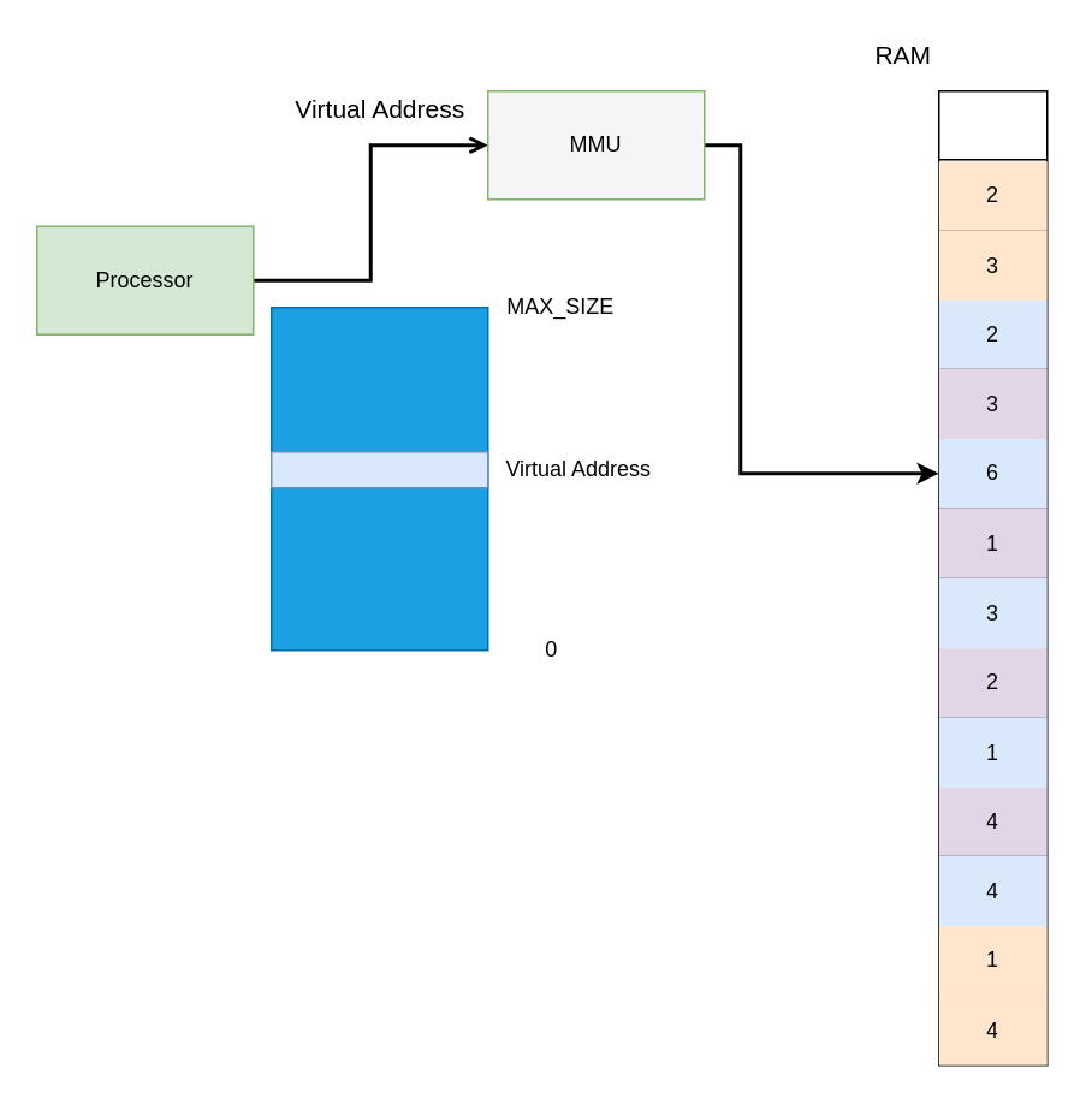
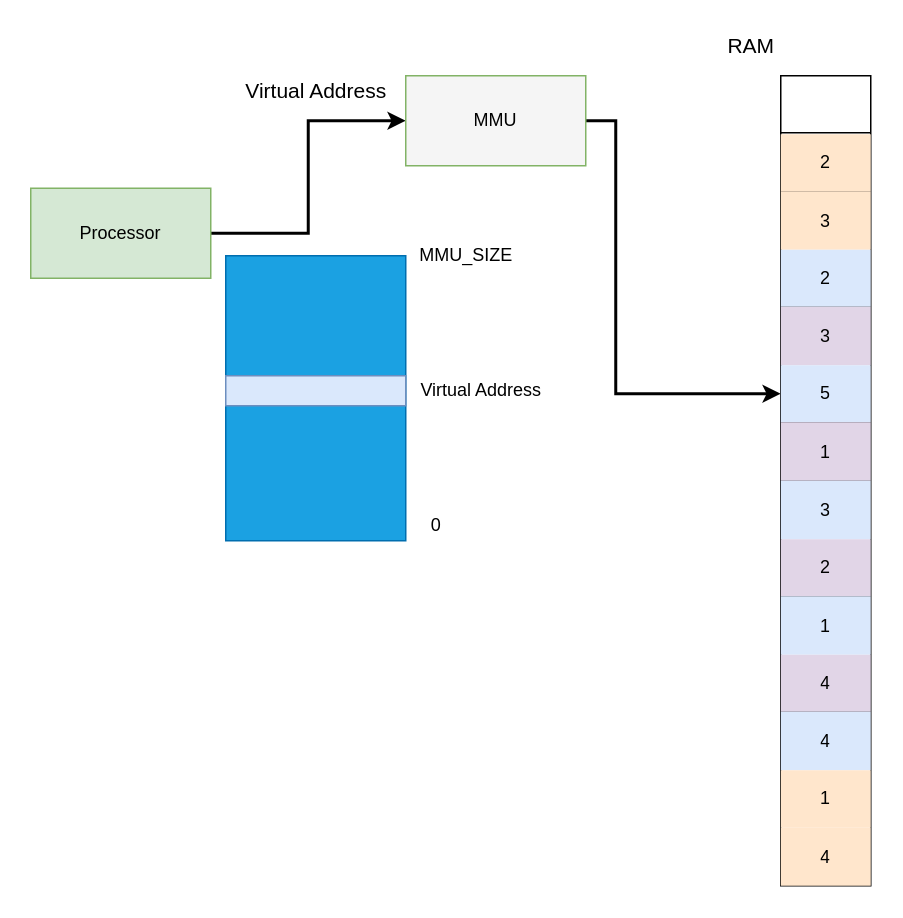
  <mxCell id="0" />
  <mxCell id="1" parent="0" />
- <mxCell id="2" style="edgeStyle=orthogonalEdgeStyle;rounded=0;orthogonalLoop=1;jettySize=auto;html=1;entryX=0;entryY=0.5;entryDx=0;entryDy=0;strokeWidth=2;endArrow=open;" edge="1" parent="1" source="3" target="7"><mxGeometry relative="1" as="geometry" /></mxCell>
+ <mxCell id="2" style="edgeStyle=orthogonalEdgeStyle;rounded=0;orthogonalLoop=1;jettySize=auto;html=1;entryX=0;entryY=0.5;entryDx=0;entryDy=0;strokeWidth=2;" edge="1" parent="1" source="3" target="7"><mxGeometry relative="1" as="geometry" /></mxCell>
  <mxCell id="3" value="Processor" style="rounded=0;whiteSpace=wrap;html=1;fillColor=#d5e8d4;strokeColor=#82b366;" vertex="1" parent="1"><mxGeometry x="20" y="125" width="120" height="60" as="geometry" /></mxCell>
  <mxCell id="4" value="" style="rounded=0;whiteSpace=wrap;html=1;fillColor=#1ba1e2;strokeColor=#006EAF;fontColor=#ffffff;" vertex="1" parent="1"><mxGeometry x="150" y="170" width="120" height="190" as="geometry" /></mxCell>
  <mxCell id="5" value="" style="rounded=0;whiteSpace=wrap;html=1;fillColor=#dae8fc;strokeColor=#6c8ebf;" vertex="1" parent="1"><mxGeometry x="150" y="250" width="120" height="20" as="geometry" /></mxCell>
  <mxCell id="6" style="edgeStyle=orthogonalEdgeStyle;rounded=0;orthogonalLoop=1;jettySize=auto;html=1;strokeWidth=2;" edge="1" parent="1" source="7" target="19"><mxGeometry relative="1" as="geometry"><Array as="points"><mxPoint x="410" y="80" /><mxPoint x="410" y="262" /></Array></mxGeometry></mxCell>
  <mxCell id="7" value="MMU" style="rounded=0;whiteSpace=wrap;html=1;fillColor=#f5f5f5;strokeColor=#82b366;" vertex="1" parent="1"><mxGeometry x="270" y="50" width="120" height="60" as="geometry" /></mxCell>
  <mxCell id="8" value="&lt;font style=&quot;font-size: 14px&quot;&gt;Virtual Address&lt;/font&gt;" style="text;html=1;align=center;verticalAlign=middle;resizable=0;points=[];autosize=1;" vertex="1" parent="1"><mxGeometry x="155" y="50" width="110" height="20" as="geometry" /></mxCell>
  <mxCell id="9" value="" style="shape=table;html=1;whiteSpace=wrap;startSize=0;container=1;collapsible=0;childLayout=tableLayout;" vertex="1" parent="1"><mxGeometry x="520" y="50" width="60" height="540" as="geometry" /></mxCell>
  <mxCell id="10" value="" style="shape=partialRectangle;html=1;whiteSpace=wrap;collapsible=0;dropTarget=0;pointerEvents=0;fillColor=none;top=0;left=0;bottom=0;right=0;points=[[0,0.5],[1,0.5]];portConstraint=eastwest;" vertex="1" parent="9"><mxGeometry width="60" height="39" as="geometry" /></mxCell>
  <mxCell id="11" value="" style="shape=partialRectangle;html=1;whiteSpace=wrap;collapsible=0;dropTarget=0;pointerEvents=0;fillColor=none;top=0;left=0;bottom=0;right=0;points=[[0,0.5],[1,0.5]];portConstraint=eastwest;" vertex="1" parent="9"><mxGeometry y="39" width="60" height="38" as="geometry" /></mxCell>
  <mxCell id="12" value="2" style="shape=partialRectangle;html=1;whiteSpace=wrap;connectable=0;overflow=hidden;fillColor=#ffe6cc;top=0;left=0;bottom=0;right=0;strokeColor=#d79b00;" vertex="1" parent="11"><mxGeometry width="60" height="38" as="geometry" /></mxCell>
  <mxCell id="13" value="" style="shape=partialRectangle;html=1;whiteSpace=wrap;collapsible=0;dropTarget=0;pointerEvents=0;fillColor=none;top=0;left=0;bottom=0;right=0;points=[[0,0.5],[1,0.5]];portConstraint=eastwest;" vertex="1" parent="9"><mxGeometry y="77" width="60" height="39" as="geometry" /></mxCell>
  <mxCell id="14" value="3" style="shape=partialRectangle;html=1;whiteSpace=wrap;connectable=0;overflow=hidden;fillColor=#ffe6cc;top=0;left=0;bottom=0;right=0;strokeColor=#d79b00;" vertex="1" parent="13"><mxGeometry width="60" height="39" as="geometry" /></mxCell>
  <mxCell id="15" value="" style="shape=partialRectangle;html=1;whiteSpace=wrap;collapsible=0;dropTarget=0;pointerEvents=0;fillColor=none;top=0;left=0;bottom=0;right=0;points=[[0,0.5],[1,0.5]];portConstraint=eastwest;" vertex="1" parent="9"><mxGeometry y="116" width="60" height="38" as="geometry" /></mxCell>
  <mxCell id="16" value="2" style="shape=partialRectangle;html=1;whiteSpace=wrap;connectable=0;overflow=hidden;fillColor=#dae8fc;top=0;left=0;bottom=0;right=0;strokeColor=#6c8ebf;" vertex="1" parent="15"><mxGeometry width="60" height="38" as="geometry" /></mxCell>
  <mxCell id="17" value="" style="shape=partialRectangle;html=1;whiteSpace=wrap;collapsible=0;dropTarget=0;pointerEvents=0;fillColor=none;top=0;left=0;bottom=0;right=0;points=[[0,0.5],[1,0.5]];portConstraint=eastwest;" vertex="1" parent="9"><mxGeometry y="154" width="60" height="39" as="geometry" /></mxCell>
  <mxCell id="18" value="3" style="shape=partialRectangle;html=1;whiteSpace=wrap;connectable=0;overflow=hidden;fillColor=#e1d5e7;top=0;left=0;bottom=0;right=0;strokeColor=#9673a6;" vertex="1" parent="17"><mxGeometry width="60" height="39" as="geometry" /></mxCell>
  <mxCell id="19" value="" style="shape=partialRectangle;html=1;whiteSpace=wrap;collapsible=0;dropTarget=0;pointerEvents=0;fillColor=none;top=0;left=0;bottom=0;right=0;points=[[0,0.5],[1,0.5]];portConstraint=eastwest;" vertex="1" parent="9"><mxGeometry y="193" width="60" height="38" as="geometry" /></mxCell>
- <mxCell id="20" value="6" style="shape=partialRectangle;html=1;whiteSpace=wrap;connectable=0;overflow=hidden;fillColor=#dae8fc;top=0;left=0;bottom=0;right=0;strokeColor=#6c8ebf;" vertex="1" parent="19"><mxGeometry width="60" height="38" as="geometry" /></mxCell>
+ <mxCell id="20" value="5" style="shape=partialRectangle;html=1;whiteSpace=wrap;connectable=0;overflow=hidden;fillColor=#dae8fc;top=0;left=0;bottom=0;right=0;strokeColor=#6c8ebf;" vertex="1" parent="19"><mxGeometry width="60" height="38" as="geometry" /></mxCell>
  <mxCell id="21" value="" style="shape=partialRectangle;html=1;whiteSpace=wrap;collapsible=0;dropTarget=0;pointerEvents=0;fillColor=none;top=0;left=0;bottom=0;right=0;points=[[0,0.5],[1,0.5]];portConstraint=eastwest;" vertex="1" parent="9"><mxGeometry y="231" width="60" height="39" as="geometry" /></mxCell>
  <mxCell id="22" value="1" style="shape=partialRectangle;html=1;whiteSpace=wrap;connectable=0;overflow=hidden;fillColor=#e1d5e7;top=0;left=0;bottom=0;right=0;strokeColor=#9673a6;" vertex="1" parent="21"><mxGeometry width="60" height="39" as="geometry" /></mxCell>
  <mxCell id="23" value="" style="shape=partialRectangle;html=1;whiteSpace=wrap;collapsible=0;dropTarget=0;pointerEvents=0;fillColor=none;top=0;left=0;bottom=0;right=0;points=[[0,0.5],[1,0.5]];portConstraint=eastwest;" vertex="1" parent="9"><mxGeometry y="270" width="60" height="39" as="geometry" /></mxCell>
  <mxCell id="24" value="3" style="shape=partialRectangle;html=1;whiteSpace=wrap;connectable=0;overflow=hidden;fillColor=#dae8fc;top=0;left=0;bottom=0;right=0;strokeColor=#6c8ebf;" vertex="1" parent="23"><mxGeometry width="60" height="39" as="geometry" /></mxCell>
  <mxCell id="25" value="" style="shape=partialRectangle;html=1;whiteSpace=wrap;collapsible=0;dropTarget=0;pointerEvents=0;fillColor=none;top=0;left=0;bottom=0;right=0;points=[[0,0.5],[1,0.5]];portConstraint=eastwest;" vertex="1" parent="9"><mxGeometry y="309" width="60" height="38" as="geometry" /></mxCell>
  <mxCell id="26" value="2" style="shape=partialRectangle;html=1;whiteSpace=wrap;connectable=0;overflow=hidden;fillColor=#e1d5e7;top=0;left=0;bottom=0;right=0;strokeColor=#9673a6;" vertex="1" parent="25"><mxGeometry width="60" height="38" as="geometry" /></mxCell>
  <mxCell id="27" value="" style="shape=partialRectangle;html=1;whiteSpace=wrap;collapsible=0;dropTarget=0;pointerEvents=0;fillColor=none;top=0;left=0;bottom=0;right=0;points=[[0,0.5],[1,0.5]];portConstraint=eastwest;" vertex="1" parent="9"><mxGeometry y="347" width="60" height="39" as="geometry" /></mxCell>
  <mxCell id="28" value="1" style="shape=partialRectangle;html=1;whiteSpace=wrap;connectable=0;overflow=hidden;fillColor=#dae8fc;top=0;left=0;bottom=0;right=0;strokeColor=#6c8ebf;" vertex="1" parent="27"><mxGeometry width="60" height="39" as="geometry" /></mxCell>
  <mxCell id="29" value="" style="shape=partialRectangle;html=1;whiteSpace=wrap;collapsible=0;dropTarget=0;pointerEvents=0;fillColor=none;top=0;left=0;bottom=0;right=0;points=[[0,0.5],[1,0.5]];portConstraint=eastwest;" vertex="1" parent="9"><mxGeometry y="386" width="60" height="38" as="geometry" /></mxCell>
  <mxCell id="30" value="4" style="shape=partialRectangle;html=1;whiteSpace=wrap;connectable=0;overflow=hidden;fillColor=#e1d5e7;top=0;left=0;bottom=0;right=0;strokeColor=#9673a6;" vertex="1" parent="29"><mxGeometry width="60" height="38" as="geometry" /></mxCell>
  <mxCell id="31" value="" style="shape=partialRectangle;html=1;whiteSpace=wrap;collapsible=0;dropTarget=0;pointerEvents=0;fillColor=none;top=0;left=0;bottom=0;right=0;points=[[0,0.5],[1,0.5]];portConstraint=eastwest;" vertex="1" parent="9"><mxGeometry y="424" width="60" height="39" as="geometry" /></mxCell>
  <mxCell id="32" value="4" style="shape=partialRectangle;html=1;whiteSpace=wrap;connectable=0;overflow=hidden;fillColor=#dae8fc;top=0;left=0;bottom=0;right=0;strokeColor=#6c8ebf;" vertex="1" parent="31"><mxGeometry width="60" height="39" as="geometry" /></mxCell>
  <mxCell id="33" value="" style="shape=partialRectangle;html=1;whiteSpace=wrap;collapsible=0;dropTarget=0;pointerEvents=0;fillColor=none;top=0;left=0;bottom=0;right=0;points=[[0,0.5],[1,0.5]];portConstraint=eastwest;" vertex="1" parent="9"><mxGeometry y="463" width="60" height="38" as="geometry" /></mxCell>
  <mxCell id="34" value="1" style="shape=partialRectangle;html=1;whiteSpace=wrap;connectable=0;overflow=hidden;fillColor=#ffe6cc;top=0;left=0;bottom=0;right=0;strokeColor=#d79b00;" vertex="1" parent="33"><mxGeometry width="60" height="38" as="geometry" /></mxCell>
  <mxCell id="35" value="" style="shape=partialRectangle;html=1;whiteSpace=wrap;collapsible=0;dropTarget=0;pointerEvents=0;fillColor=none;top=0;left=0;bottom=0;right=0;points=[[0,0.5],[1,0.5]];portConstraint=eastwest;" vertex="1" parent="9"><mxGeometry y="501" width="60" height="39" as="geometry" /></mxCell>
  <mxCell id="36" value="4" style="shape=partialRectangle;html=1;whiteSpace=wrap;connectable=0;overflow=hidden;fillColor=#ffe6cc;top=0;left=0;bottom=0;right=0;strokeColor=#d79b00;" vertex="1" parent="35"><mxGeometry width="60" height="39" as="geometry" /></mxCell>
  <mxCell id="37" value="&lt;font style=&quot;font-size: 14px&quot;&gt;RAM&lt;/font&gt;" style="text;html=1;align=center;verticalAlign=middle;resizable=0;points=[];autosize=1;" vertex="1" parent="1"><mxGeometry x="475" y="20" width="50" height="20" as="geometry" /></mxCell>
- <mxCell id="38" value="MAX_SIZE" style="text;html=1;align=center;verticalAlign=middle;resizable=0;points=[];autosize=1;" vertex="1" parent="1"><mxGeometry x="275" y="160" width="70" height="20" as="geometry" /></mxCell>
- <mxCell id="39" value="0" style="text;html=1;align=center;verticalAlign=middle;resizable=0;points=[];autosize=1;" vertex="1" parent="1"><mxGeometry x="295" y="350" width="20" height="20" as="geometry" /></mxCell>
+ <mxCell id="38" value="MMU_SIZE" style="text;html=1;align=center;verticalAlign=middle;resizable=0;points=[];autosize=1;" vertex="1" parent="1"><mxGeometry x="275" y="160" width="70" height="20" as="geometry" /></mxCell>
+ <mxCell id="39" value="0" style="text;html=1;align=center;verticalAlign=middle;resizable=0;points=[];autosize=1;" vertex="1" parent="1"><mxGeometry x="280" y="340" width="20" height="20" as="geometry" /></mxCell>
  <mxCell id="40" value="Virtual Address" style="text;html=1;align=center;verticalAlign=middle;resizable=0;points=[];autosize=1;" vertex="1" parent="1"><mxGeometry x="270" y="250" width="100" height="20" as="geometry" /></mxCell>
